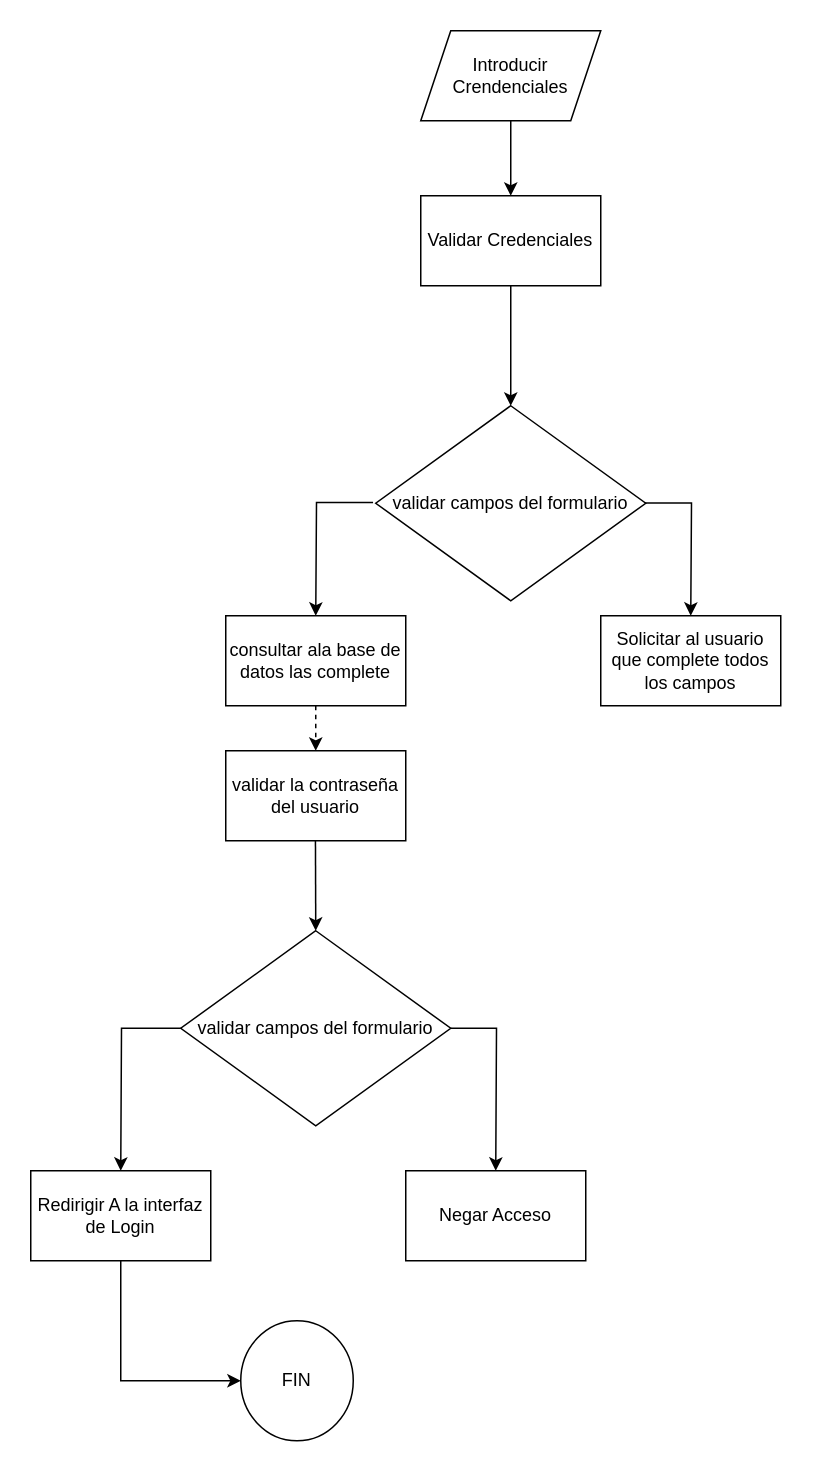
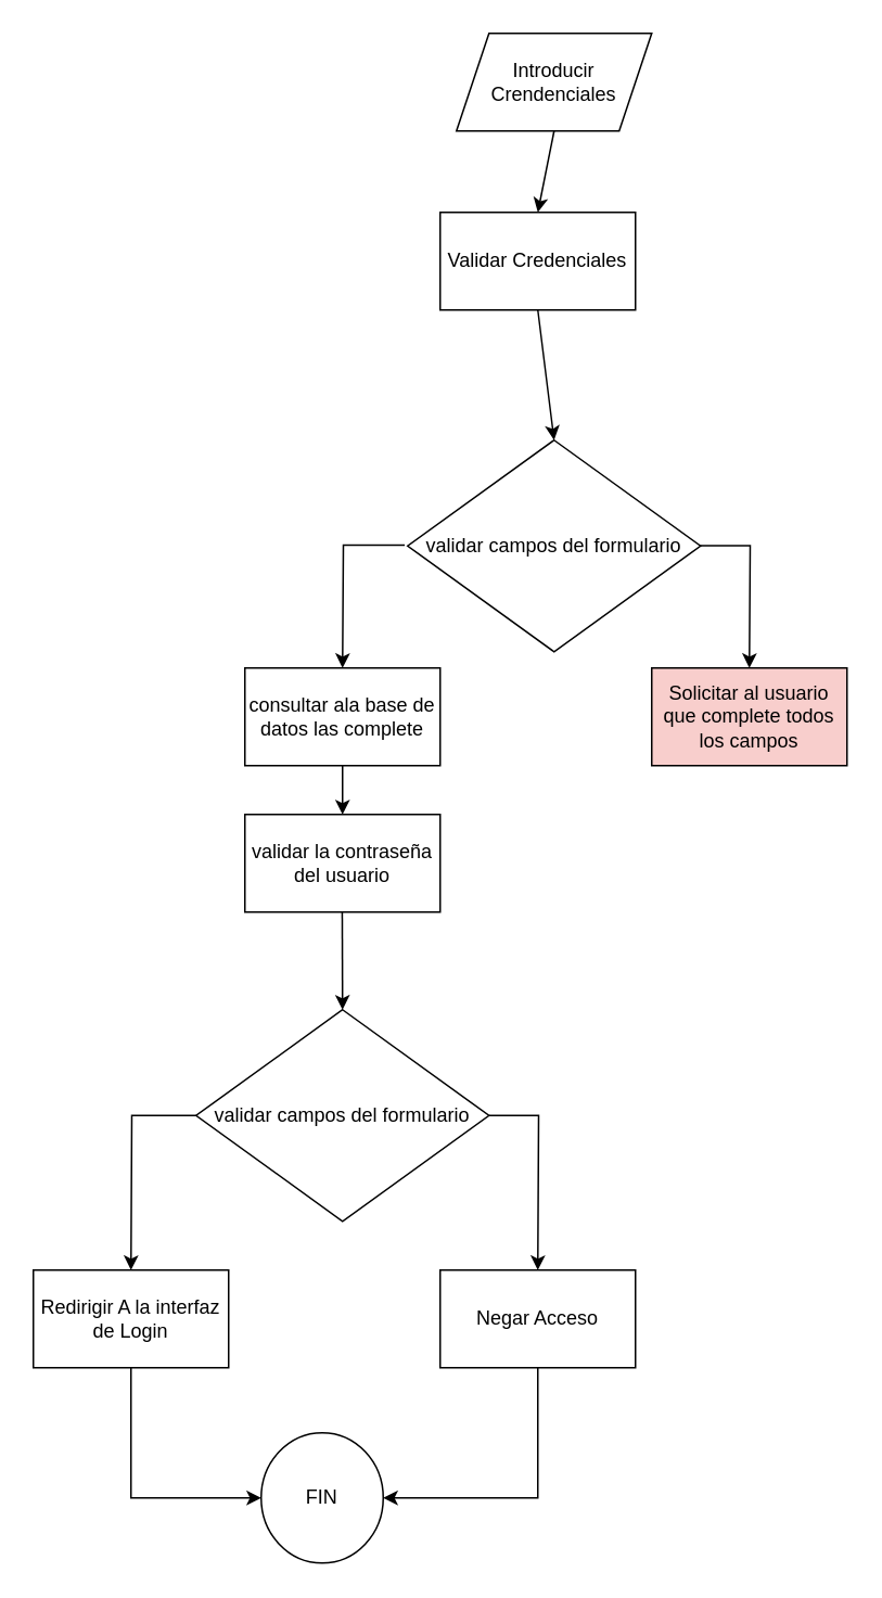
  <mxCell id="0" />
  <mxCell id="1" parent="0" />
  <mxCell id="2" value="validar campos del formulario" style="rhombus;whiteSpace=wrap;html=1;container=0;" vertex="1" parent="1"><mxGeometry x="250" y="270" width="180" height="130" as="geometry" /></mxCell>
  <mxCell id="3" value="" style="endArrow=classic;html=1;rounded=0;exitX=0.5;exitY=1;exitDx=0;exitDy=0;entryX=0.5;entryY=0;entryDx=0;entryDy=0;" edge="1" parent="1" source="5" target="4"><mxGeometry width="50" height="50" relative="1" as="geometry"><mxPoint x="390" y="110" as="sourcePoint" /><mxPoint x="360" y="110" as="targetPoint" /></mxGeometry></mxCell>
- <mxCell id="4" value="Validar Credenciales" style="rounded=0;whiteSpace=wrap;html=1;container=0;" vertex="1" parent="1"><mxGeometry x="280" y="130" width="120" height="60" as="geometry" /></mxCell>
+ <mxCell id="4" value="Validar Credenciales" style="rounded=0;whiteSpace=wrap;html=1;container=0;" vertex="1" parent="1"><mxGeometry x="270" y="130" width="120" height="60" as="geometry" /></mxCell>
  <mxCell id="5" value="Introducir Crendenciales" style="shape=parallelogram;perimeter=parallelogramPerimeter;whiteSpace=wrap;html=1;fixedSize=1;" vertex="1" parent="1"><mxGeometry x="280" y="20" width="120" height="60" as="geometry" /></mxCell>
  <mxCell id="6" value="" style="endArrow=classic;html=1;rounded=0;entryX=0.5;entryY=0;entryDx=0;entryDy=0;exitX=0.5;exitY=1;exitDx=0;exitDy=0;" edge="1" parent="1" source="4" target="2"><mxGeometry width="50" height="50" relative="1" as="geometry"><mxPoint x="330" y="230" as="sourcePoint" /><mxPoint x="400" y="220" as="targetPoint" /></mxGeometry></mxCell>
  <mxCell id="7" value="" style="endArrow=classic;html=1;rounded=0;exitX=-0.01;exitY=0.496;exitDx=0;exitDy=0;exitPerimeter=0;edgeStyle=orthogonalEdgeStyle;" edge="1" parent="1" source="2"><mxGeometry width="50" height="50" relative="1" as="geometry"><mxPoint x="190" y="380" as="sourcePoint" /><mxPoint x="210" y="410" as="targetPoint" /></mxGeometry></mxCell>
  <mxCell id="8" value="" style="endArrow=classic;html=1;rounded=0;exitX=0.997;exitY=0.499;exitDx=0;exitDy=0;exitPerimeter=0;edgeStyle=orthogonalEdgeStyle;" edge="1" parent="1" source="2"><mxGeometry width="50" height="50" relative="1" as="geometry"><mxPoint x="430" y="370" as="sourcePoint" /><mxPoint x="460" y="410" as="targetPoint" /></mxGeometry></mxCell>
  <mxCell id="9" value="&lt;div&gt;consultar ala base de datos las complete&lt;/div&gt;" style="rounded=0;whiteSpace=wrap;html=1;" vertex="1" parent="1"><mxGeometry x="150" y="410" width="120" height="60" as="geometry" /></mxCell>
- <mxCell id="10" value="Solicitar al usuario que complete todos los campos" style="rounded=0;whiteSpace=wrap;html=1;" vertex="1" parent="1"><mxGeometry x="400" y="410" width="120" height="60" as="geometry" /></mxCell>
+ <mxCell id="10" value="Solicitar al usuario que complete todos los campos" style="rounded=0;whiteSpace=wrap;html=1;fillColor=#f8cecc;" vertex="1" parent="1"><mxGeometry x="400" y="410" width="120" height="60" as="geometry" /></mxCell>
  <mxCell id="11" value="validar la contraseña del usuario" style="rounded=0;whiteSpace=wrap;html=1;" vertex="1" parent="1"><mxGeometry x="150" y="500" width="120" height="60" as="geometry" /></mxCell>
- <mxCell id="12" value="" style="endArrow=classic;html=1;rounded=0;exitX=0.5;exitY=1;exitDx=0;exitDy=0;dashed=1;" edge="1" parent="1" source="9" target="11"><mxGeometry width="50" height="50" relative="1" as="geometry"><mxPoint x="-40" y="510" as="sourcePoint" /><mxPoint x="10" y="460" as="targetPoint" /></mxGeometry></mxCell>
+ <mxCell id="12" value="" style="endArrow=classic;html=1;rounded=0;exitX=0.5;exitY=1;exitDx=0;exitDy=0;" edge="1" parent="1" source="9" target="11"><mxGeometry width="50" height="50" relative="1" as="geometry"><mxPoint x="-40" y="510" as="sourcePoint" /><mxPoint x="10" y="460" as="targetPoint" /></mxGeometry></mxCell>
  <mxCell id="13" value="validar campos del formulario" style="rhombus;whiteSpace=wrap;html=1;container=0;" vertex="1" parent="1"><mxGeometry x="120" y="620" width="180" height="130" as="geometry" /></mxCell>
  <mxCell id="14" value="" style="endArrow=classic;html=1;rounded=0;edgeStyle=orthogonalEdgeStyle;" edge="1" parent="1" source="13"><mxGeometry width="50" height="50" relative="1" as="geometry"><mxPoint x="120" y="690" as="sourcePoint" /><mxPoint x="80" y="780" as="targetPoint" /></mxGeometry></mxCell>
  <mxCell id="15" value="" style="endArrow=classic;html=1;rounded=0;edgeStyle=orthogonalEdgeStyle;" edge="1" parent="1" source="13"><mxGeometry width="50" height="50" relative="1" as="geometry"><mxPoint x="300" y="680" as="sourcePoint" /><mxPoint x="330" y="780" as="targetPoint" /></mxGeometry></mxCell>
  <mxCell id="16" value="" style="endArrow=classic;html=1;rounded=0;exitX=0.5;exitY=1;exitDx=0;exitDy=0;entryX=0.5;entryY=0;entryDx=0;entryDy=0;" edge="1" parent="1" target="13"><mxGeometry width="50" height="50" relative="1" as="geometry"><mxPoint x="209.8" y="560" as="sourcePoint" /><mxPoint x="209.8" y="590" as="targetPoint" /></mxGeometry></mxCell>
  <mxCell id="17" value="Redirigir A la interfaz de Login" style="rounded=0;whiteSpace=wrap;html=1;" vertex="1" parent="1"><mxGeometry x="20" y="780" width="120" height="60" as="geometry" /></mxCell>
  <mxCell id="18" value="Negar Acceso" style="rounded=0;whiteSpace=wrap;html=1;" vertex="1" parent="1"><mxGeometry x="270" y="780" width="120" height="60" as="geometry" /></mxCell>
  <mxCell id="19" value="FIN" style="ellipse;whiteSpace=wrap;html=1;" vertex="1" parent="1"><mxGeometry x="160" y="880" width="75" height="80" as="geometry" /></mxCell>
  <mxCell id="20" value="" style="endArrow=classic;html=1;rounded=0;edgeStyle=orthogonalEdgeStyle;exitX=0.5;exitY=1;exitDx=0;exitDy=0;entryX=0;entryY=0.5;entryDx=0;entryDy=0;" edge="1" parent="1" source="17" target="19"><mxGeometry width="50" height="50" relative="1" as="geometry"><mxPoint x="100" y="860" as="sourcePoint" /><mxPoint x="60" y="955" as="targetPoint" /></mxGeometry></mxCell>
+ <mxCell id="21" value="" style="endArrow=classic;html=1;rounded=0;edgeStyle=orthogonalEdgeStyle;exitX=0.5;exitY=1;exitDx=0;exitDy=0;entryX=1;entryY=0.5;entryDx=0;entryDy=0;" edge="1" parent="1" source="18" target="19"><mxGeometry width="50" height="50" relative="1" as="geometry"><mxPoint x="340" y="880" as="sourcePoint" /><mxPoint x="370" y="975" as="targetPoint" /></mxGeometry></mxCell>
